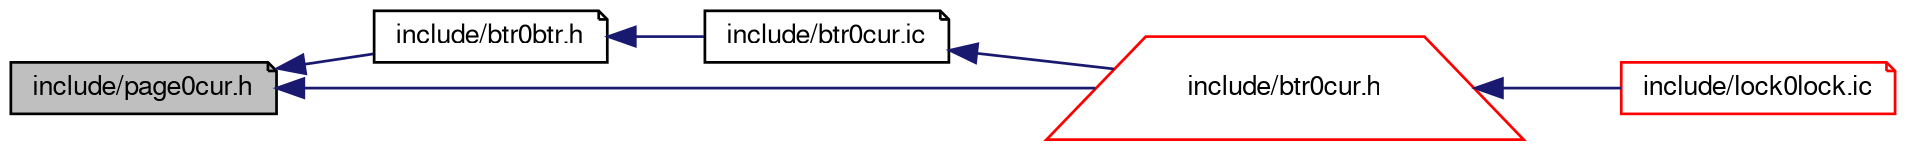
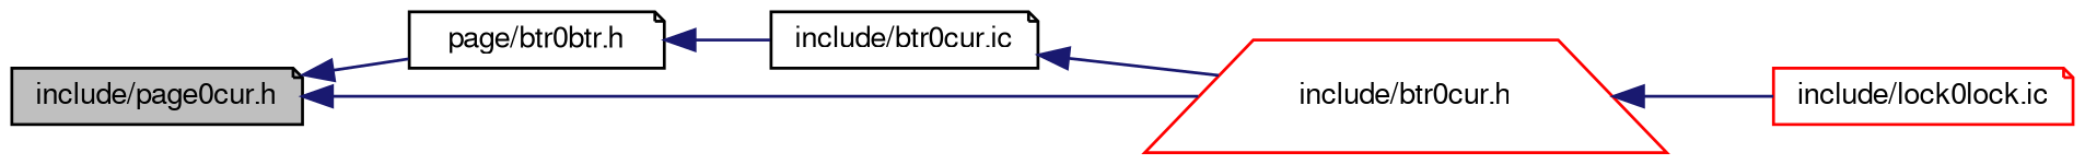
  digraph {
    rankdir=LR
    node [color=black fontname=FreeSans fontsize=10 shape=note]
    edge [color=midnightblue dir=back fontname=FreeSans fontsize=10 labelfontname=FreeSans labelfontsize=10 style=solid]
    n1 [fillcolor=grey75 fontcolor=black height=0.2 label="include/page0cur.h" style=filled width=0.4]
-   n2 [height=0.2 label="include/btr0btr.h" width=0.4]
+   n2 [height=0.2 label="page/btr0btr.h" width=0.4]
    n3 [color=red height=0.2 label="include/btr0cur.h" shape=trapezium width=0.4]
    n4 [height=0.2 label="include/btr0cur.ic" width=0.4]
    n5 [color=red height=0.2 label="include/lock0lock.ic" width=0.4]
    n1 -> n2
    n1 -> n3
    n2 -> n4
    n3 -> n5
    n4 -> n3
  }
